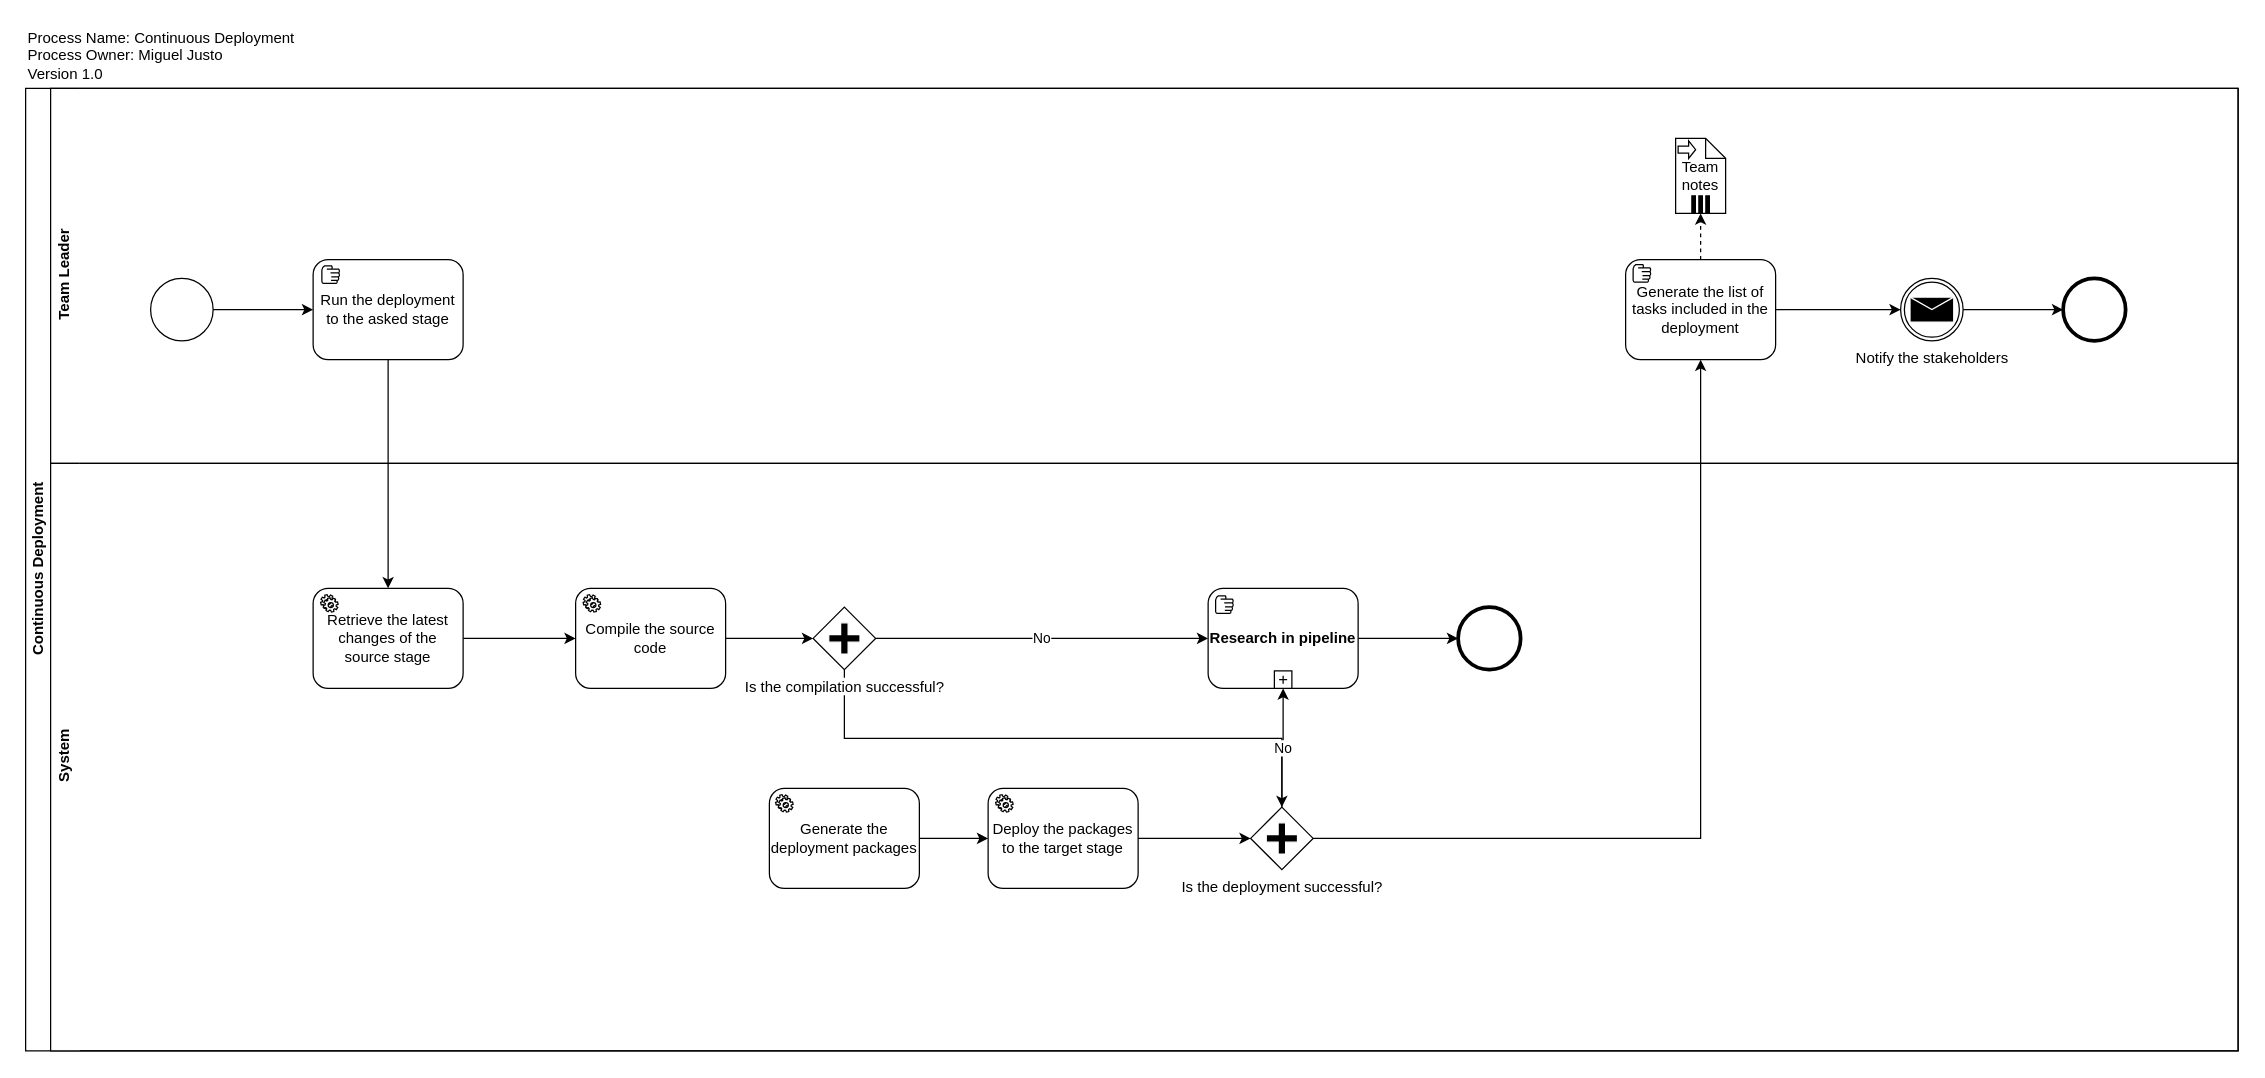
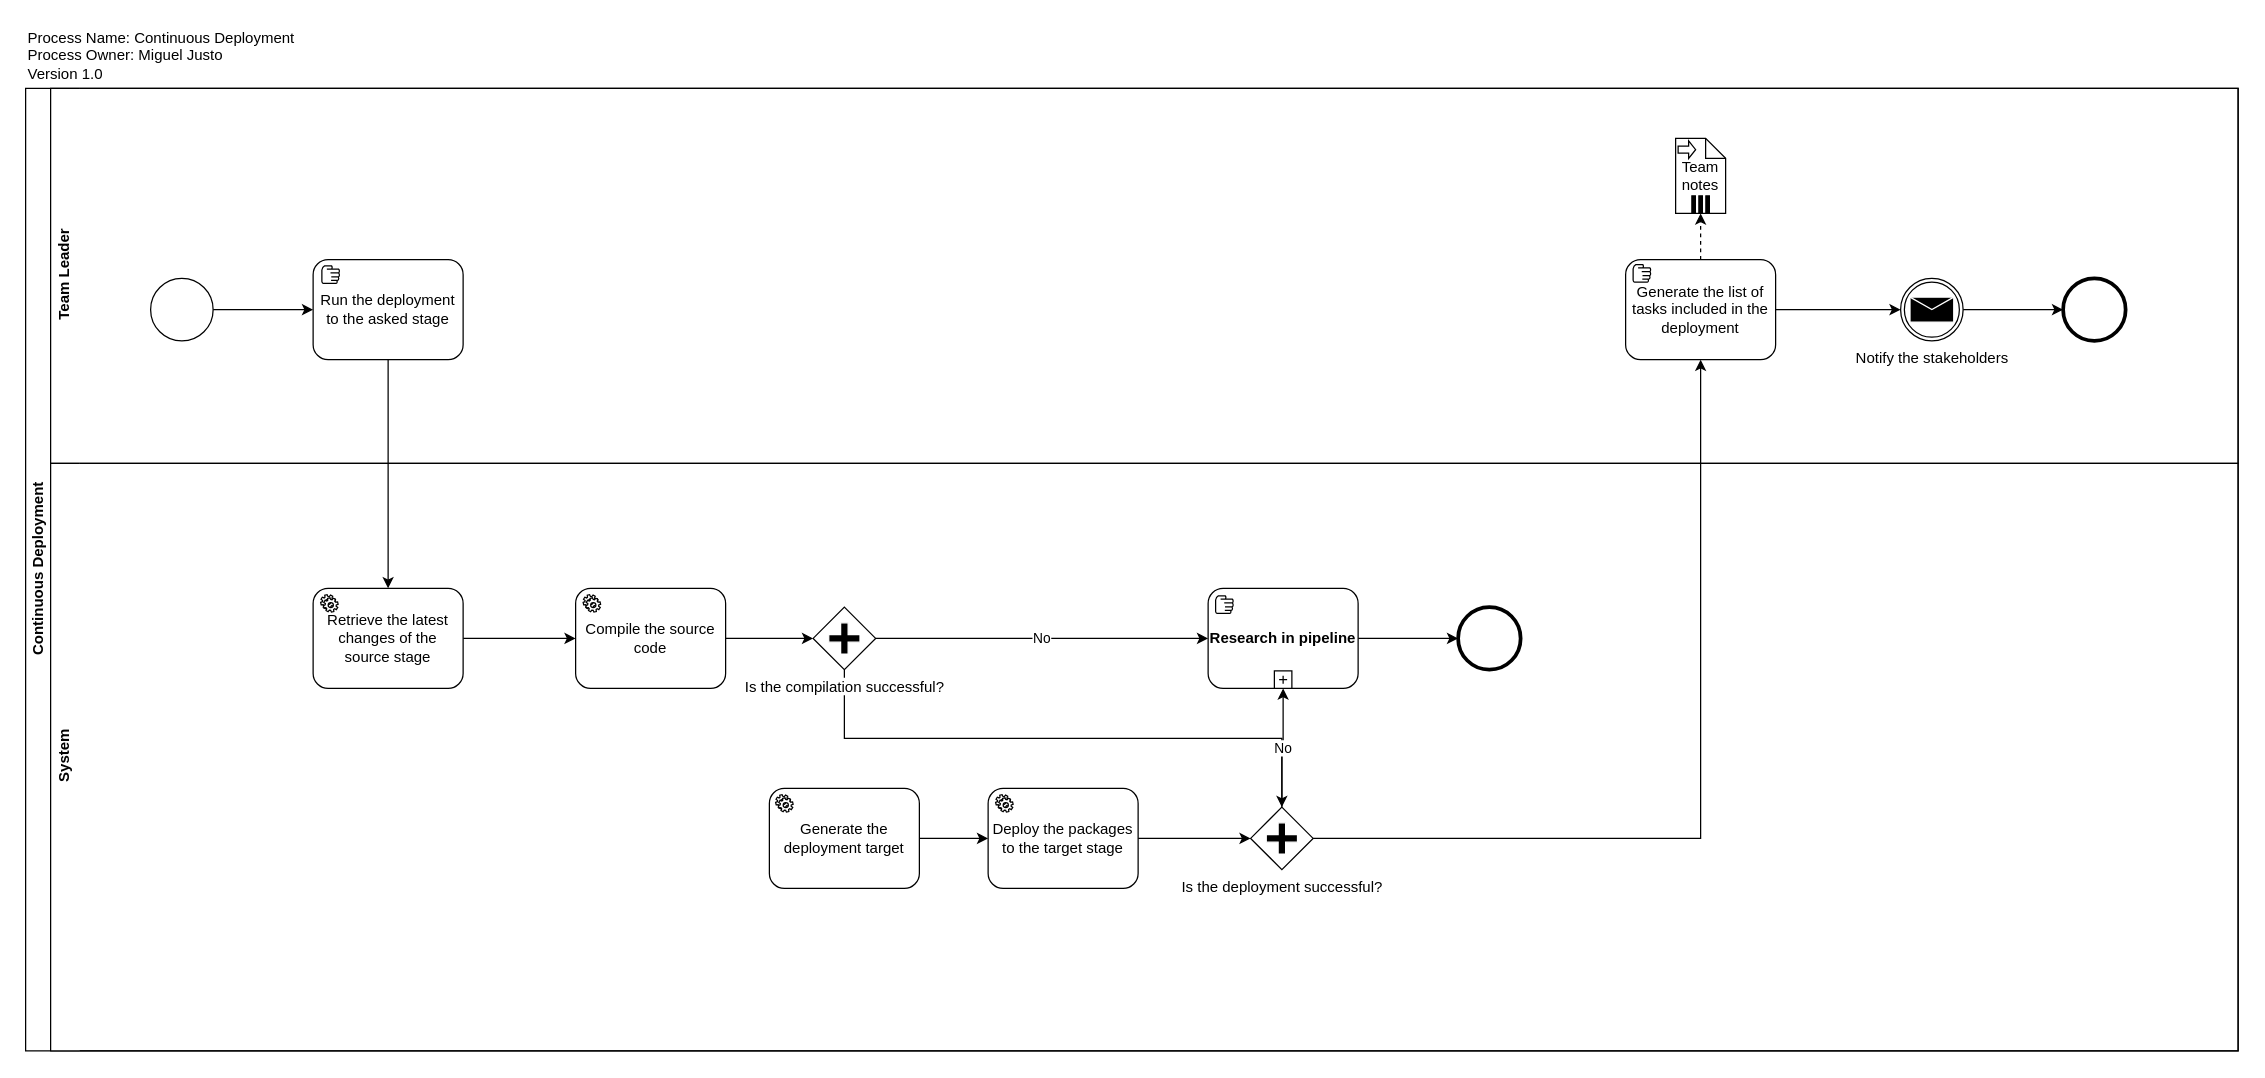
  <mxCell id="0" />
  <mxCell id="1" parent="0" />
  <mxCell id="2" value="Continuous Deployment" style="swimlane;html=1;horizontal=0;startSize=20;" vertex="1" parent="1"><mxGeometry x="20" y="70" width="1770" height="770" as="geometry" /></mxCell>
  <mxCell id="3" value="Team Leader" style="swimlane;html=1;horizontal=0;swimlaneLine=0;" vertex="1" parent="2"><mxGeometry x="20" width="1750" height="300" as="geometry" /></mxCell>
  <mxCell id="4" style="edgeStyle=orthogonalEdgeStyle;rounded=0;orthogonalLoop=1;jettySize=auto;html=1;exitX=1;exitY=0.5;exitDx=0;exitDy=0;entryX=0;entryY=0.5;entryDx=0;entryDy=0;" edge="1" parent="3" source="5" target="7"><mxGeometry relative="1" as="geometry" /></mxCell>
  <mxCell id="5" value="" style="shape=mxgraph.bpmn.shape;html=1;verticalLabelPosition=bottom;labelBackgroundColor=#ffffff;verticalAlign=top;align=center;perimeter=ellipsePerimeter;outlineConnect=0;outline=standard;symbol=general;" vertex="1" parent="3"><mxGeometry x="80" y="152" width="50" height="50" as="geometry" /></mxCell>
  <mxCell id="6" style="edgeStyle=orthogonalEdgeStyle;rounded=0;orthogonalLoop=1;jettySize=auto;html=1;exitX=0.5;exitY=1;exitDx=0;exitDy=0;" edge="1" parent="3" source="7" target="11"><mxGeometry relative="1" as="geometry" /></mxCell>
  <mxCell id="7" value="Run the deployment to the asked stage" style="shape=ext;rounded=1;html=1;whiteSpace=wrap;" vertex="1" parent="3"><mxGeometry x="210" y="137" width="120" height="80" as="geometry" /></mxCell>
  <mxCell id="8" value="" style="shape=mxgraph.bpmn.manual_task;html=1;outlineConnect=0;" vertex="1" parent="3"><mxGeometry x="217" y="142" width="14" height="14" as="geometry" /></mxCell>
  <mxCell id="9" value="System" style="swimlane;html=1;horizontal=0;swimlaneLine=0;" vertex="1" parent="3"><mxGeometry y="300" width="1750" height="470" as="geometry" /></mxCell>
  <mxCell id="10" style="edgeStyle=orthogonalEdgeStyle;rounded=0;orthogonalLoop=1;jettySize=auto;html=1;exitX=1;exitY=0.5;exitDx=0;exitDy=0;entryX=0;entryY=0.5;entryDx=0;entryDy=0;" edge="1" parent="9" source="11" target="14"><mxGeometry relative="1" as="geometry" /></mxCell>
  <mxCell id="11" value="Retrieve the latest changes of the source stage" style="shape=ext;rounded=1;html=1;whiteSpace=wrap;" vertex="1" parent="9"><mxGeometry x="210" y="100" width="120" height="80" as="geometry" /></mxCell>
  <mxCell id="12" value="" style="shape=mxgraph.bpmn.service_task;html=1;outlineConnect=0;" vertex="1" parent="9"><mxGeometry x="216" y="105" width="14" height="14" as="geometry" /></mxCell>
  <mxCell id="13" style="edgeStyle=orthogonalEdgeStyle;rounded=0;orthogonalLoop=1;jettySize=auto;html=1;exitX=1;exitY=0.5;exitDx=0;exitDy=0;" edge="1" parent="9" source="14" target="18"><mxGeometry relative="1" as="geometry" /></mxCell>
  <mxCell id="14" value="Compile the source code" style="shape=ext;rounded=1;html=1;whiteSpace=wrap;" vertex="1" parent="9"><mxGeometry x="420" y="100" width="120" height="80" as="geometry" /></mxCell>
  <mxCell id="15" value="" style="shape=mxgraph.bpmn.service_task;html=1;outlineConnect=0;" vertex="1" parent="9"><mxGeometry x="426" y="105" width="14" height="14" as="geometry" /></mxCell>
  <mxCell id="16" value="No" style="edgeStyle=orthogonalEdgeStyle;rounded=0;orthogonalLoop=1;jettySize=auto;html=1;exitX=1;exitY=0.5;exitDx=0;exitDy=0;" edge="1" parent="9" source="18" target="20"><mxGeometry relative="1" as="geometry" /></mxCell>
  <mxCell id="17" style="edgeStyle=orthogonalEdgeStyle;rounded=0;orthogonalLoop=1;jettySize=auto;html=1;exitX=0.5;exitY=1;exitDx=0;exitDy=0;" edge="1" parent="9" source="18" target="31"><mxGeometry relative="1" as="geometry" /></mxCell>
  <mxCell id="18" value="Is the compilation successful?" style="shape=mxgraph.bpmn.shape;html=1;verticalLabelPosition=bottom;labelBackgroundColor=#ffffff;verticalAlign=top;align=center;perimeter=rhombusPerimeter;background=gateway;outlineConnect=0;outline=none;symbol=parallelGw;" vertex="1" parent="9"><mxGeometry x="610" y="115" width="50" height="50" as="geometry" /></mxCell>
  <mxCell id="19" style="edgeStyle=orthogonalEdgeStyle;rounded=0;orthogonalLoop=1;jettySize=auto;html=1;exitX=1;exitY=0.5;exitDx=0;exitDy=0;" edge="1" parent="9" source="20" target="23"><mxGeometry relative="1" as="geometry" /></mxCell>
  <mxCell id="20" value="&lt;b&gt;Research in pipeline&lt;/b&gt;" style="html=1;whiteSpace=wrap;rounded=1;" vertex="1" parent="9"><mxGeometry x="926" y="100" width="120" height="80" as="geometry" /></mxCell>
  <mxCell id="21" value="" style="html=1;shape=plus;outlineConnect=0;" vertex="1" parent="20"><mxGeometry x="0.5" y="1" width="14" height="14" relative="1" as="geometry"><mxPoint x="-7" y="-14" as="offset" /></mxGeometry></mxCell>
  <mxCell id="22" value="" style="shape=mxgraph.bpmn.manual_task;html=1;outlineConnect=0;" vertex="1" parent="20"><mxGeometry x="6" y="6" width="14" height="14" as="geometry" /></mxCell>
  <mxCell id="23" value="" style="shape=mxgraph.bpmn.shape;html=1;verticalLabelPosition=bottom;labelBackgroundColor=#ffffff;verticalAlign=top;align=center;perimeter=ellipsePerimeter;outlineConnect=0;outline=end;symbol=general;" vertex="1" parent="9"><mxGeometry x="1126" y="115" width="50" height="50" as="geometry" /></mxCell>
  <mxCell id="24" style="edgeStyle=orthogonalEdgeStyle;rounded=0;orthogonalLoop=1;jettySize=auto;html=1;exitX=1;exitY=0.5;exitDx=0;exitDy=0;entryX=0;entryY=0.5;entryDx=0;entryDy=0;" edge="1" parent="9" source="25" target="28"><mxGeometry relative="1" as="geometry" /></mxCell>
- <mxCell id="25" value="Generate the deployment packages" style="shape=ext;rounded=1;html=1;whiteSpace=wrap;" vertex="1" parent="9"><mxGeometry x="575" y="260" width="120" height="80" as="geometry" /></mxCell>
+ <mxCell id="25" value="Generate the deployment target" style="shape=ext;rounded=1;html=1;whiteSpace=wrap;" vertex="1" parent="9"><mxGeometry x="575" y="260" width="120" height="80" as="geometry" /></mxCell>
  <mxCell id="26" value="" style="shape=mxgraph.bpmn.service_task;html=1;outlineConnect=0;" vertex="1" parent="9"><mxGeometry x="580" y="265" width="14" height="14" as="geometry" /></mxCell>
  <mxCell id="27" style="edgeStyle=orthogonalEdgeStyle;rounded=0;orthogonalLoop=1;jettySize=auto;html=1;exitX=1;exitY=0.5;exitDx=0;exitDy=0;entryX=0;entryY=0.5;entryDx=0;entryDy=0;" edge="1" parent="9" source="28" target="31"><mxGeometry relative="1" as="geometry" /></mxCell>
  <mxCell id="28" value="Deploy the packages to the target stage" style="shape=ext;rounded=1;html=1;whiteSpace=wrap;" vertex="1" parent="9"><mxGeometry x="750" y="260" width="120" height="80" as="geometry" /></mxCell>
  <mxCell id="29" value="" style="shape=mxgraph.bpmn.service_task;html=1;outlineConnect=0;" vertex="1" parent="9"><mxGeometry x="756" y="265" width="14" height="14" as="geometry" /></mxCell>
  <mxCell id="30" value="No" style="edgeStyle=orthogonalEdgeStyle;rounded=0;orthogonalLoop=1;jettySize=auto;html=1;exitX=0.5;exitY=0;exitDx=0;exitDy=0;entryX=0.5;entryY=1;entryDx=0;entryDy=0;" edge="1" parent="9" source="31" target="20"><mxGeometry relative="1" as="geometry" /></mxCell>
  <mxCell id="31" value="Is the deployment successful?" style="shape=mxgraph.bpmn.shape;html=1;verticalLabelPosition=bottom;labelBackgroundColor=#ffffff;verticalAlign=top;align=center;perimeter=rhombusPerimeter;background=gateway;outlineConnect=0;outline=none;symbol=parallelGw;" vertex="1" parent="9"><mxGeometry x="960" y="275" width="50" height="50" as="geometry" /></mxCell>
  <mxCell id="32" style="edgeStyle=orthogonalEdgeStyle;rounded=0;orthogonalLoop=1;jettySize=auto;html=1;exitX=0.5;exitY=0;exitDx=0;exitDy=0;entryX=0.5;entryY=1;entryDx=0;entryDy=0;dashed=1;" edge="1" parent="3" source="34" target="38"><mxGeometry relative="1" as="geometry" /></mxCell>
  <mxCell id="33" style="edgeStyle=orthogonalEdgeStyle;rounded=0;orthogonalLoop=1;jettySize=auto;html=1;exitX=1;exitY=0.5;exitDx=0;exitDy=0;" edge="1" parent="3" source="34" target="40"><mxGeometry relative="1" as="geometry" /></mxCell>
  <mxCell id="34" value="Generate the list of tasks included in the deployment" style="shape=ext;rounded=1;html=1;whiteSpace=wrap;" vertex="1" parent="3"><mxGeometry x="1260" y="137" width="120" height="80" as="geometry" /></mxCell>
  <mxCell id="35" value="" style="shape=mxgraph.bpmn.manual_task;html=1;outlineConnect=0;" vertex="1" parent="3"><mxGeometry x="1266" y="141" width="14" height="14" as="geometry" /></mxCell>
  <mxCell id="36" value="Team notes" style="shape=note;whiteSpace=wrap;size=16;html=1;" vertex="1" parent="3"><mxGeometry x="1300" y="40" width="40" height="60" as="geometry" /></mxCell>
  <mxCell id="37" value="" style="html=1;shape=singleArrow;arrowWidth=0.4;arrowSize=0.4;outlineConnect=0;" vertex="1" parent="36"><mxGeometry width="14" height="14" relative="1" as="geometry"><mxPoint x="2" y="2" as="offset" /></mxGeometry></mxCell>
  <mxCell id="38" value="" style="html=1;whiteSpace=wrap;shape=parallelMarker;outlineConnect=0;" vertex="1" parent="36"><mxGeometry x="0.5" y="1" width="14" height="14" relative="1" as="geometry"><mxPoint x="-7" y="-14" as="offset" /></mxGeometry></mxCell>
  <mxCell id="39" style="edgeStyle=orthogonalEdgeStyle;rounded=0;orthogonalLoop=1;jettySize=auto;html=1;exitX=1;exitY=0.5;exitDx=0;exitDy=0;entryX=0;entryY=0.5;entryDx=0;entryDy=0;" edge="1" parent="3" source="40" target="41"><mxGeometry relative="1" as="geometry" /></mxCell>
  <mxCell id="40" value="Notify the stakeholders" style="shape=mxgraph.bpmn.shape;html=1;verticalLabelPosition=bottom;labelBackgroundColor=#ffffff;verticalAlign=top;align=center;perimeter=ellipsePerimeter;outlineConnect=0;outline=throwing;symbol=message;" vertex="1" parent="3"><mxGeometry x="1480" y="152" width="50" height="50" as="geometry" /></mxCell>
  <mxCell id="41" value="" style="shape=mxgraph.bpmn.shape;html=1;verticalLabelPosition=bottom;labelBackgroundColor=#ffffff;verticalAlign=top;align=center;perimeter=ellipsePerimeter;outlineConnect=0;outline=end;symbol=general;" vertex="1" parent="3"><mxGeometry x="1610" y="152" width="50" height="50" as="geometry" /></mxCell>
  <mxCell id="42" style="edgeStyle=orthogonalEdgeStyle;rounded=0;orthogonalLoop=1;jettySize=auto;html=1;exitX=1;exitY=0.5;exitDx=0;exitDy=0;entryX=0.5;entryY=1;entryDx=0;entryDy=0;" edge="1" parent="3" source="31" target="34"><mxGeometry relative="1" as="geometry" /></mxCell>
  <mxCell id="43" value="Process Name: Continuous Deployment&lt;br&gt;Process Owner: Miguel Justo&lt;br&gt;Version 1.0&lt;br&gt;" style="text;html=1;resizable=0;points=[];autosize=1;align=left;verticalAlign=top;spacingTop=-4;" vertex="1" parent="1"><mxGeometry x="20" y="20" width="230" height="40" as="geometry" /></mxCell>
